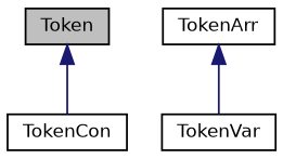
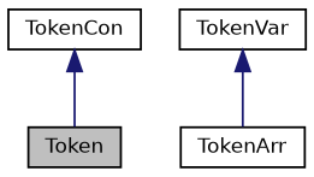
  digraph {
    node [color=black fillcolor=white fontname=Helvetica fontsize=10 shape=record style=filled]
    edge [color=midnightblue dir=back fontname=Helvetica fontsize=10 labelfontname=Helvetica labelfontsize=10 style=solid]
    n1 [fillcolor=grey75 fontcolor=black height=0.2 label=Token width=0.4]
    n2 [height=0.2 label=TokenCon width=0.4]
    n3 [height=0.2 label=TokenVar width=0.4]
    n4 [height=0.2 label=TokenArr width=0.4]
-   n1 -> n2
-   n4 -> n3
+   n2 -> n1
+   n3 -> n4
  }
